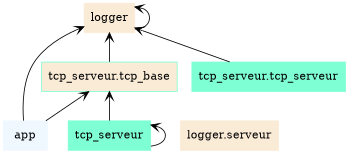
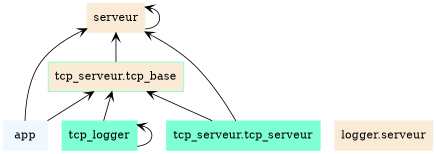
  digraph {
    rankdir=BT
    node [color=aquamarine shape=box style=filled]
    edge [arrowhead=open arrowtail=none]
    n1 [color=aliceblue label=app]
-   n2 [color=antiquewhite label=logger]
+   n2 [color=antiquewhite label=serveur]
    n3 [fillcolor=antiquewhite label="tcp_serveur.tcp_base"]
-   n4 [label=tcp_serveur]
+   n4 [label=tcp_logger]
    n5 [color=antiquewhite label="logger.serveur"]
    n6 [label="tcp_serveur.tcp_serveur"]
    n1 -> n2
    n1 -> n3
    n2 -> n2
    n3 -> n2
    n4 -> n3
    n4 -> n4
    n6 -> n2
+   n6 -> n3
  }
